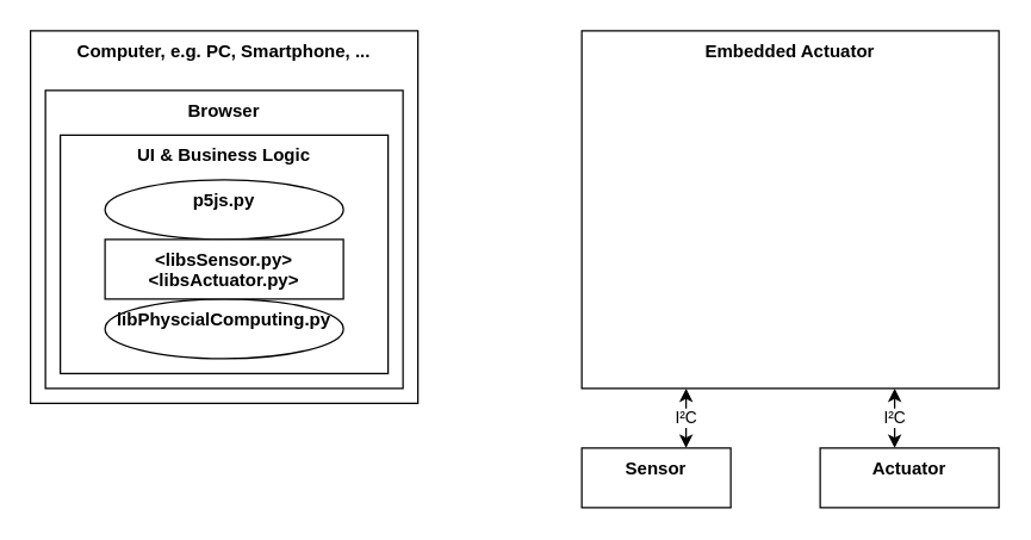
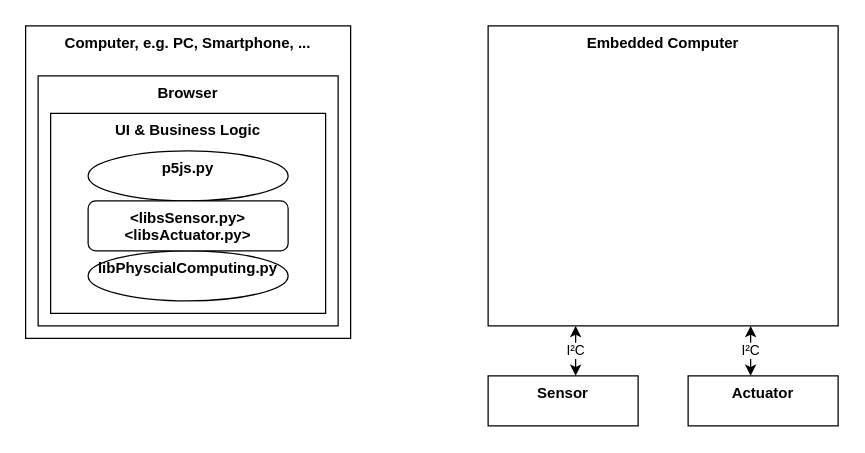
  <mxCell id="0" />
  <mxCell id="1" parent="0" />
  <mxCell id="2" value="&lt;b&gt;Computer, e.g. PC, Smartphone, ...&lt;/b&gt;" style="rounded=0;whiteSpace=wrap;html=1;verticalAlign=top;" vertex="1" parent="1"><mxGeometry x="20" y="20" width="260" height="250" as="geometry" /></mxCell>
  <mxCell id="3" value="&lt;b&gt;Browser&lt;/b&gt;" style="rounded=0;whiteSpace=wrap;html=1;verticalAlign=top;" vertex="1" parent="1"><mxGeometry x="30" y="60" width="240" height="200" as="geometry" /></mxCell>
  <mxCell id="4" value="I²C" style="edgeStyle=orthogonalEdgeStyle;rounded=0;orthogonalLoop=1;jettySize=auto;html=1;exitX=0.25;exitY=1;exitDx=0;exitDy=0;startArrow=classic;startFill=1;" edge="1" parent="1" source="6" target="11"><mxGeometry relative="1" as="geometry"><Array as="points"><mxPoint x="460" y="290" /><mxPoint x="460" y="290" /></Array></mxGeometry></mxCell>
  <mxCell id="5" value="I²C" style="edgeStyle=orthogonalEdgeStyle;rounded=0;orthogonalLoop=1;jettySize=auto;html=1;exitX=0.75;exitY=1;exitDx=0;exitDy=0;startArrow=classic;startFill=1;" edge="1" parent="1" source="6"><mxGeometry relative="1" as="geometry"><mxPoint x="600" y="300" as="targetPoint" /><Array as="points"><mxPoint x="600" y="280" /><mxPoint x="600" y="280" /></Array></mxGeometry></mxCell>
- <mxCell id="6" value="&lt;b&gt;Embedded Actuator&lt;/b&gt;" style="rounded=0;whiteSpace=wrap;html=1;verticalAlign=top;" vertex="1" parent="1"><mxGeometry x="390" y="20" width="280" height="240" as="geometry" /></mxCell>
+ <mxCell id="6" value="&lt;b&gt;Embedded Computer&lt;/b&gt;" style="rounded=0;whiteSpace=wrap;html=1;verticalAlign=top;" vertex="1" parent="1"><mxGeometry x="390" y="20" width="280" height="240" as="geometry" /></mxCell>
  <mxCell id="7" value="&lt;b&gt;UI &amp;amp;&amp;nbsp;Business Logic&lt;/b&gt;" style="rounded=0;whiteSpace=wrap;html=1;verticalAlign=top;" vertex="1" parent="1"><mxGeometry x="40" y="90" width="220" height="160" as="geometry" /></mxCell>
  <mxCell id="8" value="&lt;b&gt;libPhyscialComputing.py&lt;br&gt;&lt;/b&gt;" style="ellipse;whiteSpace=wrap;html=1;verticalAlign=top;" vertex="1" parent="1"><mxGeometry x="70" y="200" width="160" height="40" as="geometry" /></mxCell>
  <mxCell id="9" value="&lt;b&gt;p5js.py&lt;br&gt;&lt;/b&gt;" style="ellipse;whiteSpace=wrap;html=1;verticalAlign=top;" vertex="1" parent="1"><mxGeometry x="70" y="120" width="160" height="40" as="geometry" /></mxCell>
- <mxCell id="10" value="&lt;b&gt;&amp;lt;libsSensor.py&amp;gt;&lt;br&gt;&lt;/b&gt;&lt;b&gt;&amp;lt;libsActuator.py&amp;gt;&lt;/b&gt;&lt;b&gt;&lt;br&gt;&lt;/b&gt;" style="rounded=0;whiteSpace=wrap;html=1;verticalAlign=top;" vertex="1" parent="1"><mxGeometry x="70" y="160" width="160" height="40" as="geometry" /></mxCell>
- <mxCell id="11" value="&lt;b&gt;Sensor&lt;br&gt;&lt;/b&gt;" style="rounded=0;whiteSpace=wrap;html=1;verticalAlign=top;" vertex="1" parent="1"><mxGeometry x="390" y="300" width="100" height="40" as="geometry" /></mxCell>
+ <mxCell id="10" value="&lt;b&gt;&amp;lt;libsSensor.py&amp;gt;&lt;br&gt;&lt;/b&gt;&lt;b&gt;&amp;lt;libsActuator.py&amp;gt;&lt;/b&gt;&lt;b&gt;&lt;br&gt;&lt;/b&gt;" style="whiteSpace=wrap;html=1;verticalAlign=top;rounded=1;" vertex="1" parent="1"><mxGeometry x="70" y="160" width="160" height="40" as="geometry" /></mxCell>
+ <mxCell id="11" value="&lt;b&gt;Sensor&lt;br&gt;&lt;/b&gt;" style="rounded=0;whiteSpace=wrap;html=1;verticalAlign=top;" vertex="1" parent="1"><mxGeometry x="390" y="300" width="120" height="40" as="geometry" /></mxCell>
  <mxCell id="12" value="&lt;b&gt;Actuator&lt;br&gt;&lt;/b&gt;" style="rounded=0;whiteSpace=wrap;html=1;verticalAlign=top;" vertex="1" parent="1"><mxGeometry x="550" y="300" width="120" height="40" as="geometry" /></mxCell>
